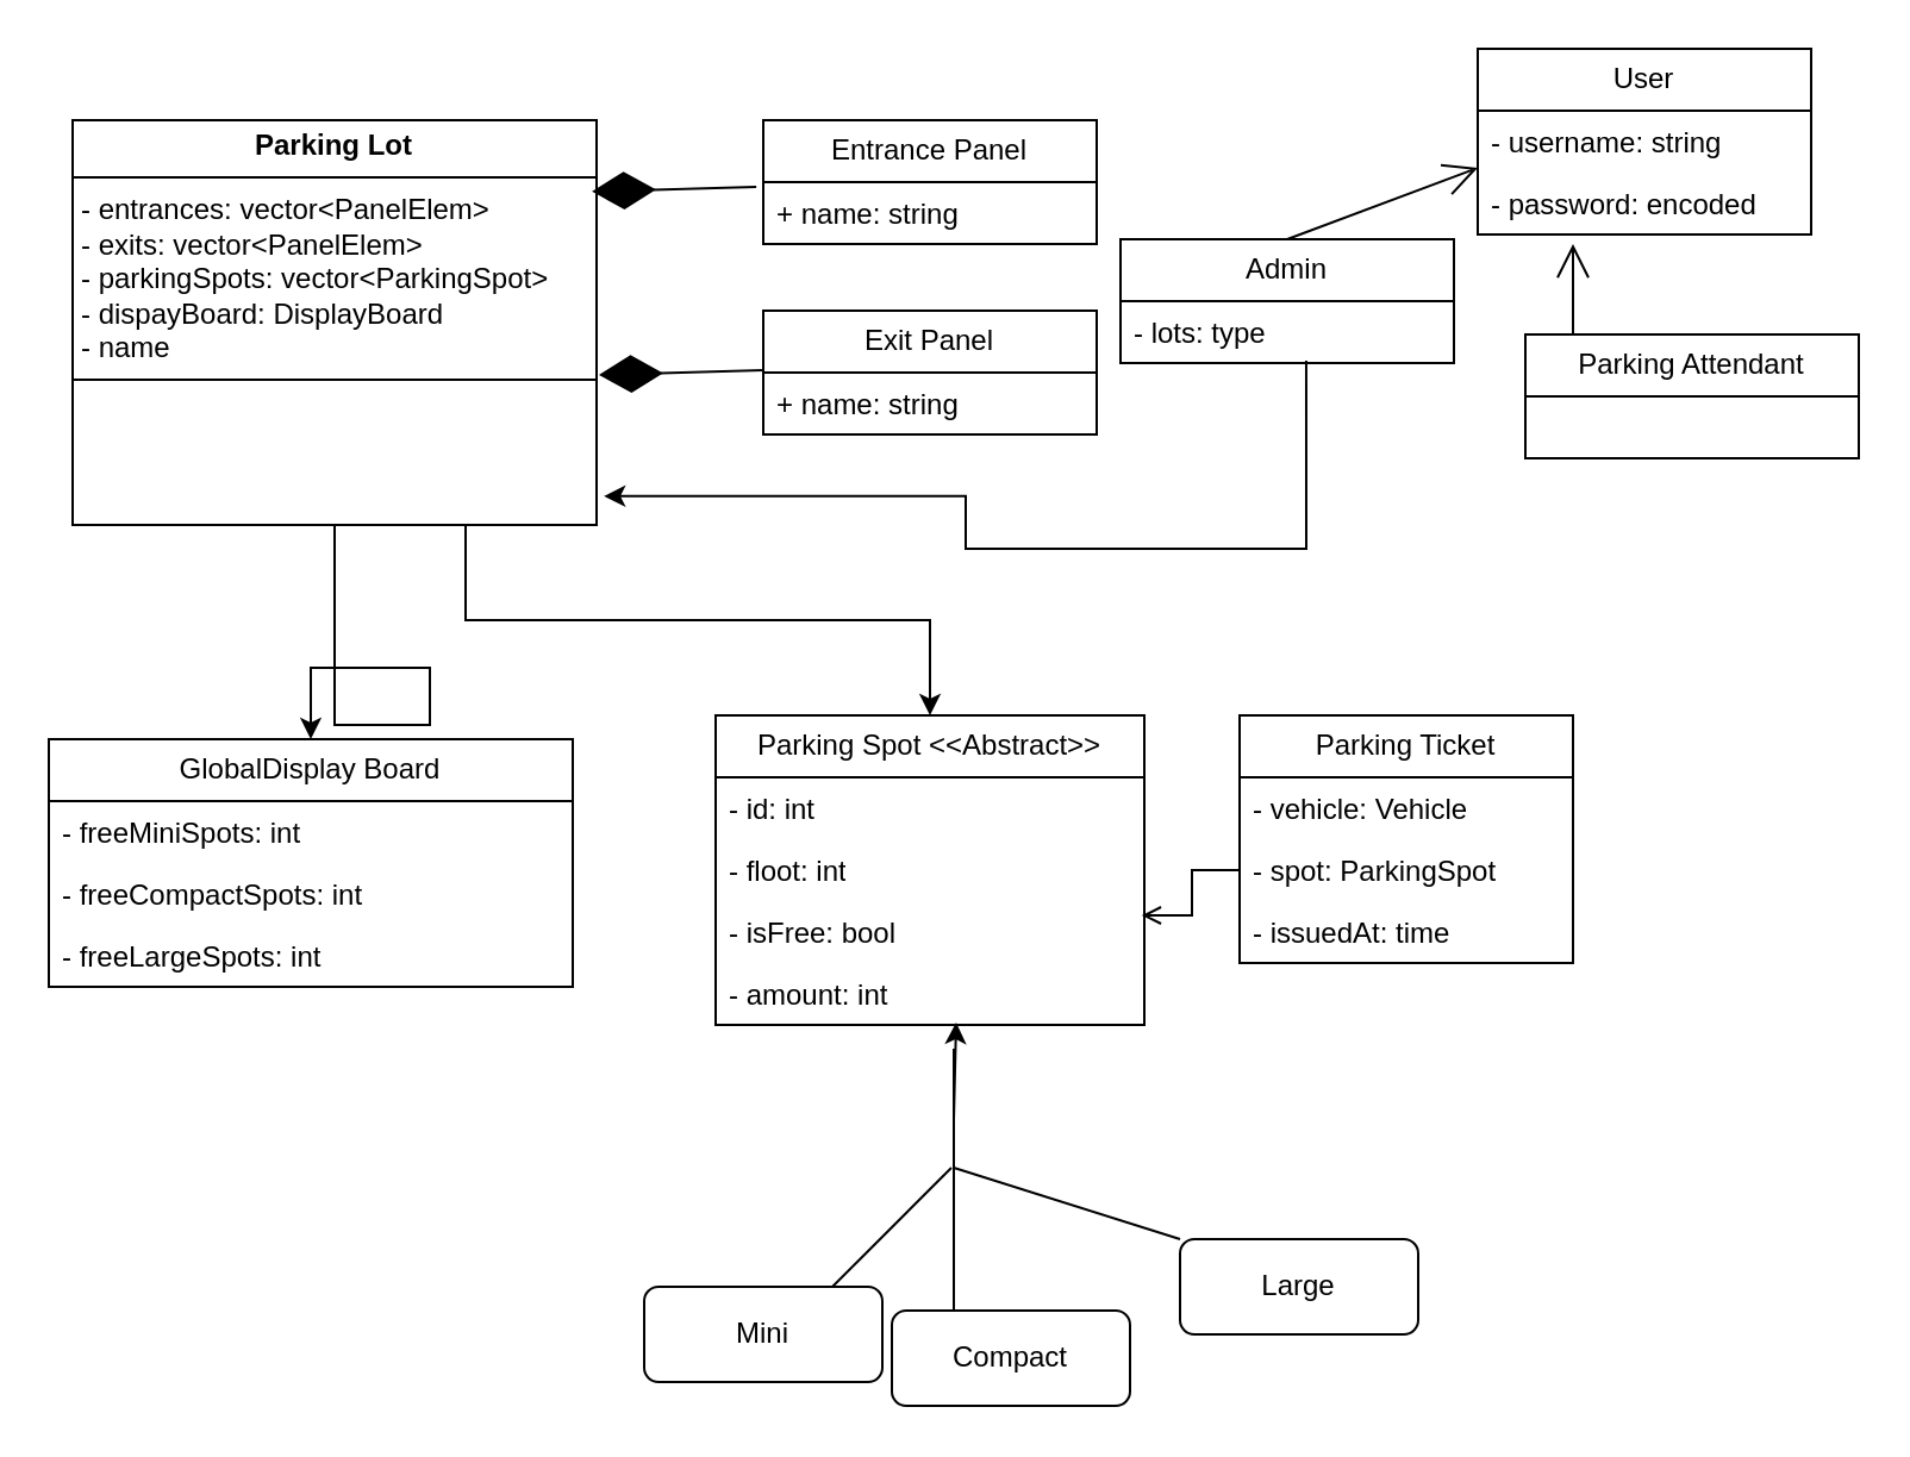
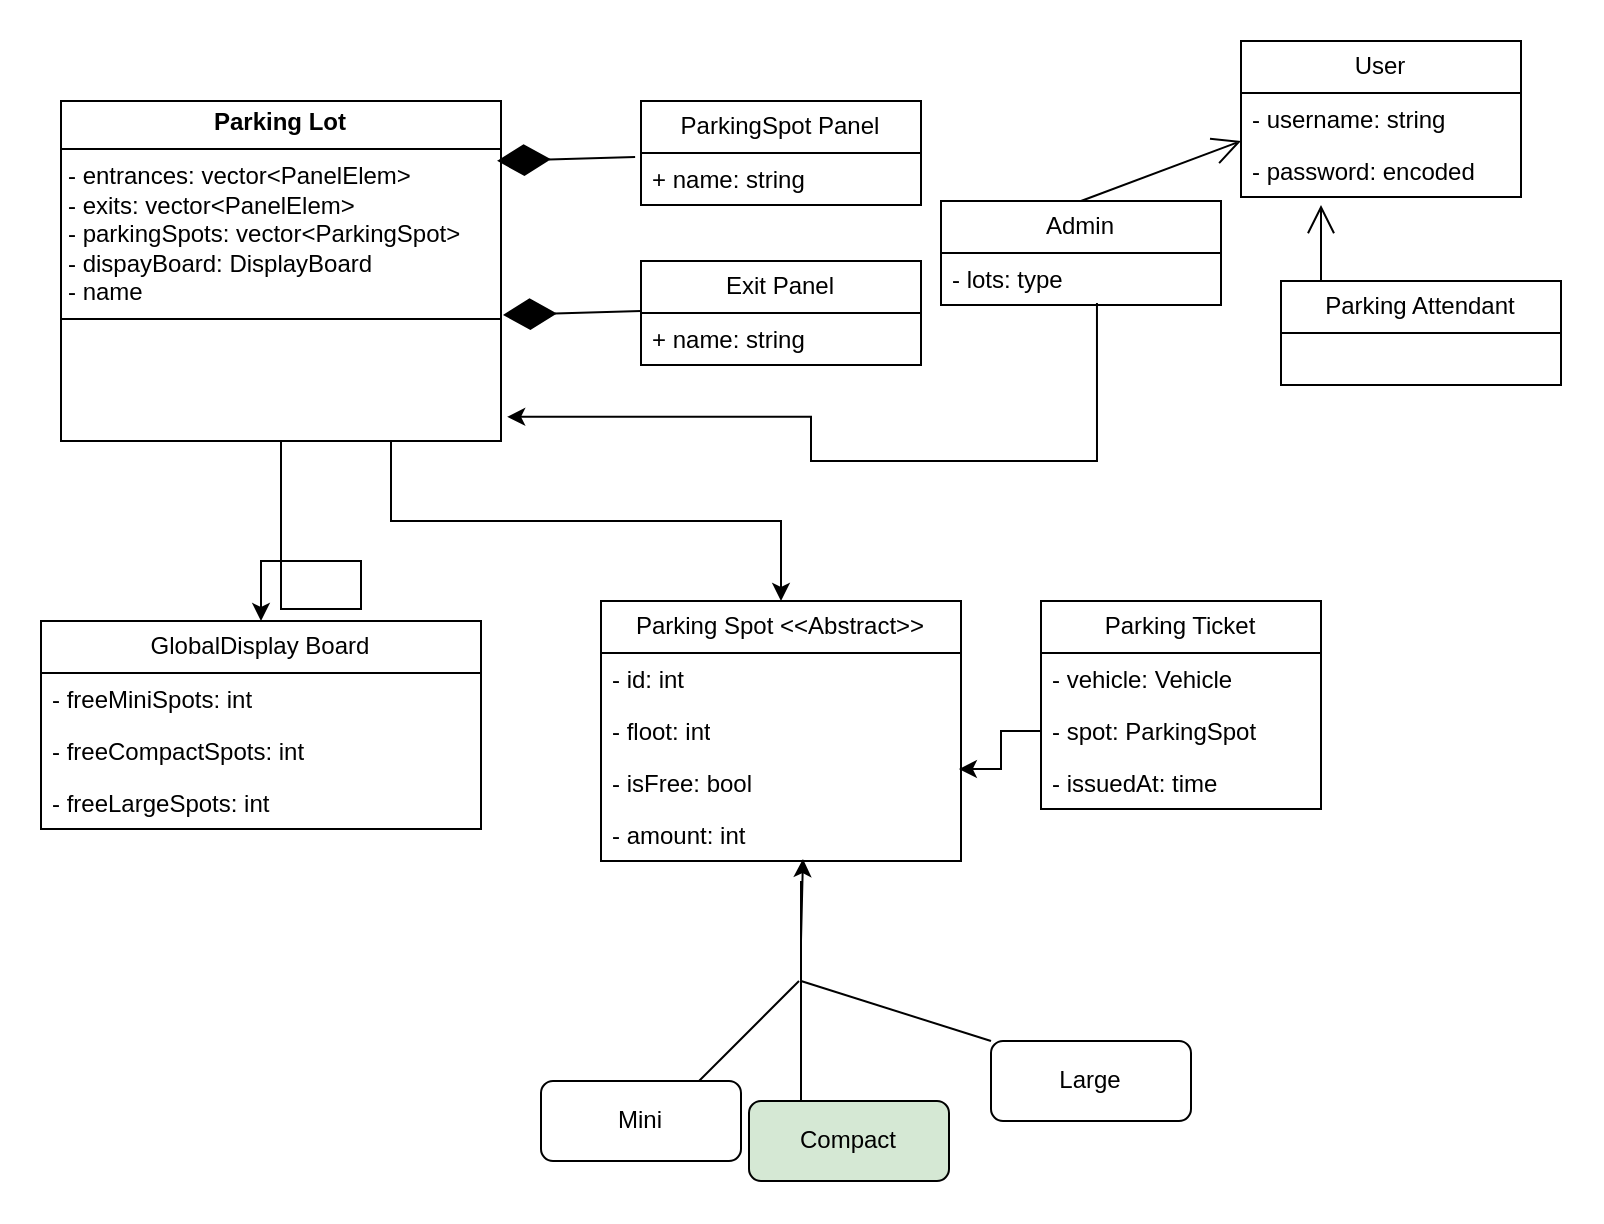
  <mxCell id="0" />
  <mxCell id="1" parent="0" />
  <mxCell id="2" style="edgeStyle=orthogonalEdgeStyle;rounded=0;orthogonalLoop=1;jettySize=auto;html=1;exitX=0.75;exitY=1;exitDx=0;exitDy=0;entryX=0.5;entryY=0;entryDx=0;entryDy=0;" edge="1" parent="1" source="3" target="11"><mxGeometry relative="1" as="geometry" /></mxCell>
  <mxCell id="3" value="&lt;p style=&quot;margin:0px;margin-top:4px;text-align:center;&quot;&gt;&lt;b&gt;Parking Lot&lt;/b&gt;&lt;/p&gt;&lt;hr size=&quot;1&quot; style=&quot;border-style:solid;&quot;&gt;&lt;p style=&quot;margin:0px;margin-left:4px;&quot;&gt;- entrances: vector&amp;lt;PanelElem&amp;gt;&lt;/p&gt;&lt;p style=&quot;margin:0px;margin-left:4px;&quot;&gt;- exits: vector&amp;lt;PanelElem&amp;gt;&lt;/p&gt;&lt;p style=&quot;margin:0px;margin-left:4px;&quot;&gt;- parkingSpots: vector&amp;lt;ParkingSpot&amp;gt;&lt;/p&gt;&lt;p style=&quot;margin:0px;margin-left:4px;&quot;&gt;- dispayBoard: DisplayBoard&lt;/p&gt;&lt;p style=&quot;margin:0px;margin-left:4px;&quot;&gt;- name&lt;/p&gt;&lt;hr size=&quot;1&quot; style=&quot;border-style:solid;&quot;&gt;&lt;p style=&quot;margin:0px;margin-left:4px;&quot;&gt;&lt;br&gt;&lt;/p&gt;" style="verticalAlign=top;align=left;overflow=fill;html=1;whiteSpace=wrap;" vertex="1" parent="1"><mxGeometry x="30" y="50" width="220" height="170" as="geometry" /></mxCell>
- <mxCell id="4" value="Entrance Panel" style="swimlane;fontStyle=0;childLayout=stackLayout;horizontal=1;startSize=26;fillColor=none;horizontalStack=0;resizeParent=1;resizeParentMax=0;resizeLast=0;collapsible=1;marginBottom=0;whiteSpace=wrap;html=1;" vertex="1" parent="1"><mxGeometry x="320" y="50" width="140" height="52" as="geometry" /></mxCell>
+ <mxCell id="4" value="ParkingSpot Panel" style="swimlane;fontStyle=0;childLayout=stackLayout;horizontal=1;startSize=26;fillColor=none;horizontalStack=0;resizeParent=1;resizeParentMax=0;resizeLast=0;collapsible=1;marginBottom=0;whiteSpace=wrap;html=1;" vertex="1" parent="1"><mxGeometry x="320" y="50" width="140" height="52" as="geometry" /></mxCell>
  <mxCell id="5" value="+ name: string" style="text;strokeColor=none;fillColor=none;align=left;verticalAlign=top;spacingLeft=4;spacingRight=4;overflow=hidden;rotatable=0;points=[[0,0.5],[1,0.5]];portConstraint=eastwest;whiteSpace=wrap;html=1;" vertex="1" parent="4"><mxGeometry y="26" width="140" height="26" as="geometry" /></mxCell>
  <mxCell id="6" value="Exit Panel" style="swimlane;fontStyle=0;childLayout=stackLayout;horizontal=1;startSize=26;fillColor=none;horizontalStack=0;resizeParent=1;resizeParentMax=0;resizeLast=0;collapsible=1;marginBottom=0;whiteSpace=wrap;html=1;" vertex="1" parent="1"><mxGeometry x="320" y="130" width="140" height="52" as="geometry" /></mxCell>
  <mxCell id="7" value="+ name: string" style="text;strokeColor=none;fillColor=none;align=left;verticalAlign=top;spacingLeft=4;spacingRight=4;overflow=hidden;rotatable=0;points=[[0,0.5],[1,0.5]];portConstraint=eastwest;whiteSpace=wrap;html=1;" vertex="1" parent="6"><mxGeometry y="26" width="140" height="26" as="geometry" /></mxCell>
  <mxCell id="8" value="" style="endArrow=diamondThin;endFill=1;endSize=24;html=1;rounded=0;exitX=-0.021;exitY=0.077;exitDx=0;exitDy=0;exitPerimeter=0;entryX=0.991;entryY=0.176;entryDx=0;entryDy=0;entryPerimeter=0;" edge="1" parent="1" source="5" target="3"><mxGeometry width="160" relative="1" as="geometry"><mxPoint x="290" y="350" as="sourcePoint" /><mxPoint x="260" y="170" as="targetPoint" /></mxGeometry></mxCell>
  <mxCell id="9" value="" style="endArrow=diamondThin;endFill=1;endSize=24;html=1;rounded=0;exitX=-0.021;exitY=0.077;exitDx=0;exitDy=0;exitPerimeter=0;entryX=0.991;entryY=0.176;entryDx=0;entryDy=0;entryPerimeter=0;" edge="1" parent="1"><mxGeometry width="160" relative="1" as="geometry"><mxPoint x="320" y="155" as="sourcePoint" /><mxPoint x="251" y="157" as="targetPoint" /></mxGeometry></mxCell>
  <mxCell id="10" value="" style="edgeStyle=orthogonalEdgeStyle;rounded=0;orthogonalLoop=1;jettySize=auto;html=1;exitX=0.5;exitY=1;exitDx=0;exitDy=0;entryX=0.5;entryY=0;entryDx=0;entryDy=0;" edge="1" parent="1" source="3" target="23"><mxGeometry relative="1" as="geometry"><Array as="points"><mxPoint x="140" y="304" /><mxPoint x="180" y="304" /><mxPoint x="180" y="280" /><mxPoint x="130" y="280" /></Array></mxGeometry></mxCell>
  <mxCell id="11" value="Parking Spot &amp;lt;&amp;lt;Abstract&amp;gt;&amp;gt;" style="swimlane;fontStyle=0;childLayout=stackLayout;horizontal=1;startSize=26;fillColor=none;horizontalStack=0;resizeParent=1;resizeParentMax=0;resizeLast=0;collapsible=1;marginBottom=0;whiteSpace=wrap;html=1;" vertex="1" parent="1"><mxGeometry x="300" y="300" width="180" height="130" as="geometry" /></mxCell>
  <mxCell id="12" value="- id: int" style="text;strokeColor=none;fillColor=none;align=left;verticalAlign=top;spacingLeft=4;spacingRight=4;overflow=hidden;rotatable=0;points=[[0,0.5],[1,0.5]];portConstraint=eastwest;whiteSpace=wrap;html=1;" vertex="1" parent="11"><mxGeometry y="26" width="180" height="26" as="geometry" /></mxCell>
  <mxCell id="13" value="- floot: int" style="text;strokeColor=none;fillColor=none;align=left;verticalAlign=top;spacingLeft=4;spacingRight=4;overflow=hidden;rotatable=0;points=[[0,0.5],[1,0.5]];portConstraint=eastwest;whiteSpace=wrap;html=1;" vertex="1" parent="11"><mxGeometry y="52" width="180" height="26" as="geometry" /></mxCell>
  <mxCell id="14" value="- isFree: bool" style="text;strokeColor=none;fillColor=none;align=left;verticalAlign=top;spacingLeft=4;spacingRight=4;overflow=hidden;rotatable=0;points=[[0,0.5],[1,0.5]];portConstraint=eastwest;whiteSpace=wrap;html=1;" vertex="1" parent="11"><mxGeometry y="78" width="180" height="26" as="geometry" /></mxCell>
  <mxCell id="15" value="- amount: int" style="text;strokeColor=none;fillColor=none;align=left;verticalAlign=top;spacingLeft=4;spacingRight=4;overflow=hidden;rotatable=0;points=[[0,0.5],[1,0.5]];portConstraint=eastwest;whiteSpace=wrap;html=1;" vertex="1" parent="11"><mxGeometry y="104" width="180" height="26" as="geometry" /></mxCell>
  <mxCell id="16" value="" style="endArrow=classic;html=1;rounded=0;entryX=0.561;entryY=0.962;entryDx=0;entryDy=0;entryPerimeter=0;" edge="1" parent="1" target="15"><mxGeometry width="50" height="50" relative="1" as="geometry"><mxPoint x="400" y="490" as="sourcePoint" /><mxPoint x="400" y="440" as="targetPoint" /><Array as="points"><mxPoint x="400" y="440" /><mxPoint x="400" y="470" /></Array></mxGeometry></mxCell>
  <mxCell id="17" value="" style="endArrow=none;html=1;rounded=0;" edge="1" parent="1"><mxGeometry width="50" height="50" relative="1" as="geometry"><mxPoint x="349" y="540" as="sourcePoint" /><mxPoint x="399" y="490" as="targetPoint" /></mxGeometry></mxCell>
  <mxCell id="18" value="" style="endArrow=none;html=1;rounded=0;" edge="1" parent="1"><mxGeometry width="50" height="50" relative="1" as="geometry"><mxPoint x="400" y="550" as="sourcePoint" /><mxPoint x="400" y="490" as="targetPoint" /></mxGeometry></mxCell>
  <mxCell id="19" value="" style="endArrow=none;html=1;rounded=0;entryX=0;entryY=0;entryDx=0;entryDy=0;" edge="1" parent="1" target="22"><mxGeometry width="50" height="50" relative="1" as="geometry"><mxPoint x="400" y="490" as="sourcePoint" /><mxPoint x="450" y="540" as="targetPoint" /></mxGeometry></mxCell>
  <mxCell id="20" value="Mini" style="rounded=1;whiteSpace=wrap;html=1;" vertex="1" parent="1"><mxGeometry x="270" y="540" width="100" height="40" as="geometry" /></mxCell>
- <mxCell id="21" value="Compact" style="rounded=1;whiteSpace=wrap;html=1;" vertex="1" parent="1"><mxGeometry x="374" y="550" width="100" height="40" as="geometry" /></mxCell>
+ <mxCell id="21" value="Compact" style="rounded=1;whiteSpace=wrap;html=1;fillColor=#d5e8d4;" vertex="1" parent="1"><mxGeometry x="374" y="550" width="100" height="40" as="geometry" /></mxCell>
  <mxCell id="22" value="Large" style="rounded=1;whiteSpace=wrap;html=1;" vertex="1" parent="1"><mxGeometry x="495" y="520" width="100" height="40" as="geometry" /></mxCell>
  <mxCell id="23" value="GlobalDisplay Board" style="swimlane;fontStyle=0;childLayout=stackLayout;horizontal=1;startSize=26;fillColor=none;horizontalStack=0;resizeParent=1;resizeParentMax=0;resizeLast=0;collapsible=1;marginBottom=0;whiteSpace=wrap;html=1;" vertex="1" parent="1"><mxGeometry x="20" y="310" width="220" height="104" as="geometry" /></mxCell>
  <mxCell id="24" value="- freeMiniSpots: int" style="text;strokeColor=none;fillColor=none;align=left;verticalAlign=top;spacingLeft=4;spacingRight=4;overflow=hidden;rotatable=0;points=[[0,0.5],[1,0.5]];portConstraint=eastwest;whiteSpace=wrap;html=1;" vertex="1" parent="23"><mxGeometry y="26" width="220" height="26" as="geometry" /></mxCell>
  <mxCell id="25" value="- freeCompactSpots: int" style="text;strokeColor=none;fillColor=none;align=left;verticalAlign=top;spacingLeft=4;spacingRight=4;overflow=hidden;rotatable=0;points=[[0,0.5],[1,0.5]];portConstraint=eastwest;whiteSpace=wrap;html=1;" vertex="1" parent="23"><mxGeometry y="52" width="220" height="26" as="geometry" /></mxCell>
  <mxCell id="26" value="- freeLargeSpots: int" style="text;strokeColor=none;fillColor=none;align=left;verticalAlign=top;spacingLeft=4;spacingRight=4;overflow=hidden;rotatable=0;points=[[0,0.5],[1,0.5]];portConstraint=eastwest;whiteSpace=wrap;html=1;" vertex="1" parent="23"><mxGeometry y="78" width="220" height="26" as="geometry" /></mxCell>
  <mxCell id="27" value="Parking Ticket" style="swimlane;fontStyle=0;childLayout=stackLayout;horizontal=1;startSize=26;fillColor=none;horizontalStack=0;resizeParent=1;resizeParentMax=0;resizeLast=0;collapsible=1;marginBottom=0;whiteSpace=wrap;html=1;" vertex="1" parent="1"><mxGeometry x="520" y="300" width="140" height="104" as="geometry" /></mxCell>
  <mxCell id="28" value="- vehicle: Vehicle" style="text;strokeColor=none;fillColor=none;align=left;verticalAlign=top;spacingLeft=4;spacingRight=4;overflow=hidden;rotatable=0;points=[[0,0.5],[1,0.5]];portConstraint=eastwest;whiteSpace=wrap;html=1;" vertex="1" parent="27"><mxGeometry y="26" width="140" height="26" as="geometry" /></mxCell>
  <mxCell id="29" value="- spot: ParkingSpot" style="text;strokeColor=none;fillColor=none;align=left;verticalAlign=top;spacingLeft=4;spacingRight=4;overflow=hidden;rotatable=0;points=[[0,0.5],[1,0.5]];portConstraint=eastwest;whiteSpace=wrap;html=1;" vertex="1" parent="27"><mxGeometry y="52" width="140" height="26" as="geometry" /></mxCell>
  <mxCell id="30" value="- issuedAt: time" style="text;strokeColor=none;fillColor=none;align=left;verticalAlign=top;spacingLeft=4;spacingRight=4;overflow=hidden;rotatable=0;points=[[0,0.5],[1,0.5]];portConstraint=eastwest;whiteSpace=wrap;html=1;" vertex="1" parent="27"><mxGeometry y="78" width="140" height="26" as="geometry" /></mxCell>
- <mxCell id="31" style="edgeStyle=orthogonalEdgeStyle;rounded=0;orthogonalLoop=1;jettySize=auto;html=1;exitX=0;exitY=0.5;exitDx=0;exitDy=0;entryX=0.994;entryY=0.231;entryDx=0;entryDy=0;entryPerimeter=0;endArrow=open;" edge="1" parent="1" source="29" target="14"><mxGeometry relative="1" as="geometry" /></mxCell>
+ <mxCell id="31" style="edgeStyle=orthogonalEdgeStyle;rounded=0;orthogonalLoop=1;jettySize=auto;html=1;exitX=0;exitY=0.5;exitDx=0;exitDy=0;entryX=0.994;entryY=0.231;entryDx=0;entryDy=0;entryPerimeter=0;" edge="1" parent="1" source="29" target="14"><mxGeometry relative="1" as="geometry" /></mxCell>
  <mxCell id="32" value="Admin" style="swimlane;fontStyle=0;childLayout=stackLayout;horizontal=1;startSize=26;fillColor=none;horizontalStack=0;resizeParent=1;resizeParentMax=0;resizeLast=0;collapsible=1;marginBottom=0;whiteSpace=wrap;html=1;" vertex="1" parent="1"><mxGeometry x="470" y="100" width="140" height="52" as="geometry" /></mxCell>
  <mxCell id="33" value="- lots: type" style="text;strokeColor=none;fillColor=none;align=left;verticalAlign=top;spacingLeft=4;spacingRight=4;overflow=hidden;rotatable=0;points=[[0,0.5],[1,0.5]];portConstraint=eastwest;whiteSpace=wrap;html=1;" vertex="1" parent="32"><mxGeometry y="26" width="140" height="26" as="geometry" /></mxCell>
  <mxCell id="34" style="edgeStyle=orthogonalEdgeStyle;rounded=0;orthogonalLoop=1;jettySize=auto;html=1;exitX=0.557;exitY=0.962;exitDx=0;exitDy=0;entryX=1.014;entryY=0.929;entryDx=0;entryDy=0;entryPerimeter=0;exitPerimeter=0;" edge="1" parent="1" source="33" target="3"><mxGeometry relative="1" as="geometry"><Array as="points"><mxPoint x="548" y="230" /><mxPoint x="405" y="230" /><mxPoint x="405" y="208" /></Array></mxGeometry></mxCell>
  <mxCell id="35" value="User" style="swimlane;fontStyle=0;childLayout=stackLayout;horizontal=1;startSize=26;fillColor=none;horizontalStack=0;resizeParent=1;resizeParentMax=0;resizeLast=0;collapsible=1;marginBottom=0;whiteSpace=wrap;html=1;" vertex="1" parent="1"><mxGeometry x="620" y="20" width="140" height="78" as="geometry" /></mxCell>
  <mxCell id="36" value="- username: string" style="text;strokeColor=none;fillColor=none;align=left;verticalAlign=top;spacingLeft=4;spacingRight=4;overflow=hidden;rotatable=0;points=[[0,0.5],[1,0.5]];portConstraint=eastwest;whiteSpace=wrap;html=1;" vertex="1" parent="35"><mxGeometry y="26" width="140" height="26" as="geometry" /></mxCell>
  <mxCell id="37" value="- password: encoded" style="text;strokeColor=none;fillColor=none;align=left;verticalAlign=top;spacingLeft=4;spacingRight=4;overflow=hidden;rotatable=0;points=[[0,0.5],[1,0.5]];portConstraint=eastwest;whiteSpace=wrap;html=1;" vertex="1" parent="35"><mxGeometry y="52" width="140" height="26" as="geometry" /></mxCell>
  <mxCell id="38" value="" style="endArrow=open;endFill=1;endSize=12;html=1;rounded=0;exitX=0.5;exitY=0;exitDx=0;exitDy=0;" edge="1" parent="1" source="32"><mxGeometry width="160" relative="1" as="geometry"><mxPoint x="460" y="70" as="sourcePoint" /><mxPoint x="620" y="70" as="targetPoint" /></mxGeometry></mxCell>
  <mxCell id="39" value="Parking Attendant" style="swimlane;fontStyle=0;childLayout=stackLayout;horizontal=1;startSize=26;fillColor=none;horizontalStack=0;resizeParent=1;resizeParentMax=0;resizeLast=0;collapsible=1;marginBottom=0;whiteSpace=wrap;html=1;" vertex="1" parent="1"><mxGeometry x="640" y="140" width="140" height="52" as="geometry" /></mxCell>
  <mxCell id="40" value="" style="endArrow=open;endFill=1;endSize=12;html=1;rounded=0;" edge="1" parent="1"><mxGeometry width="160" relative="1" as="geometry"><mxPoint x="660" y="140" as="sourcePoint" /><mxPoint x="660" y="102" as="targetPoint" /></mxGeometry></mxCell>
